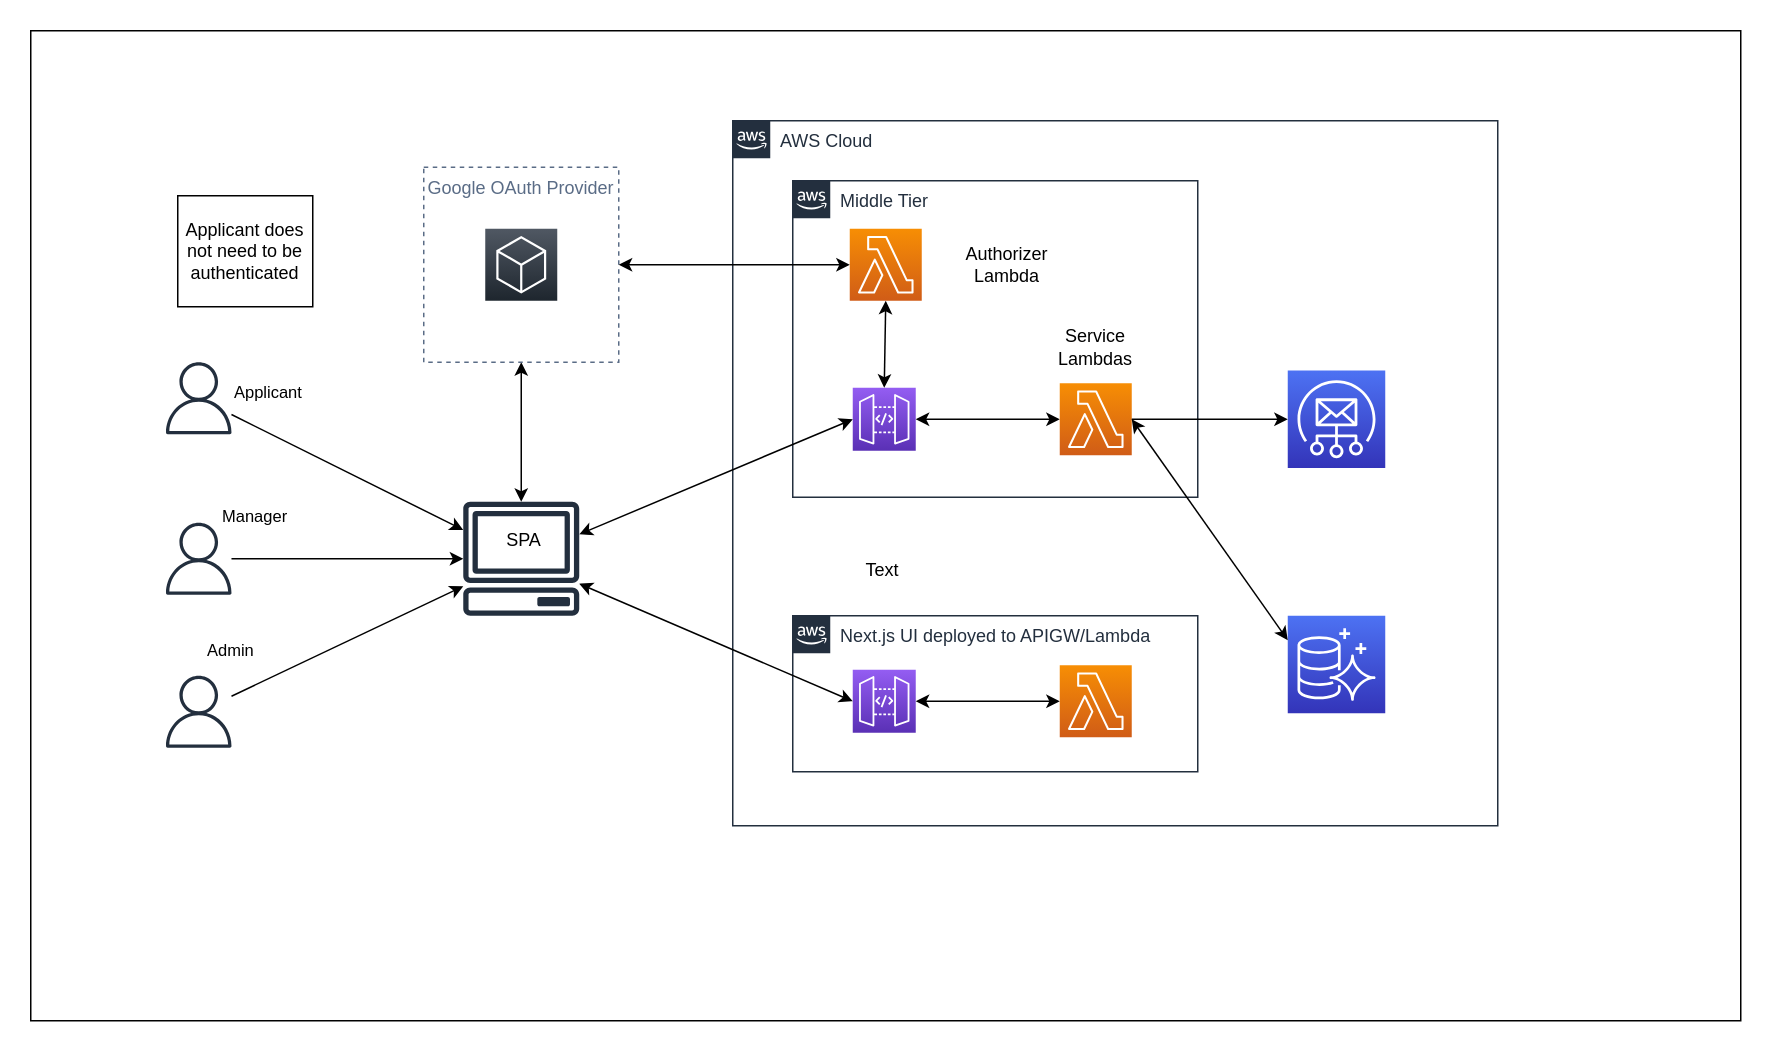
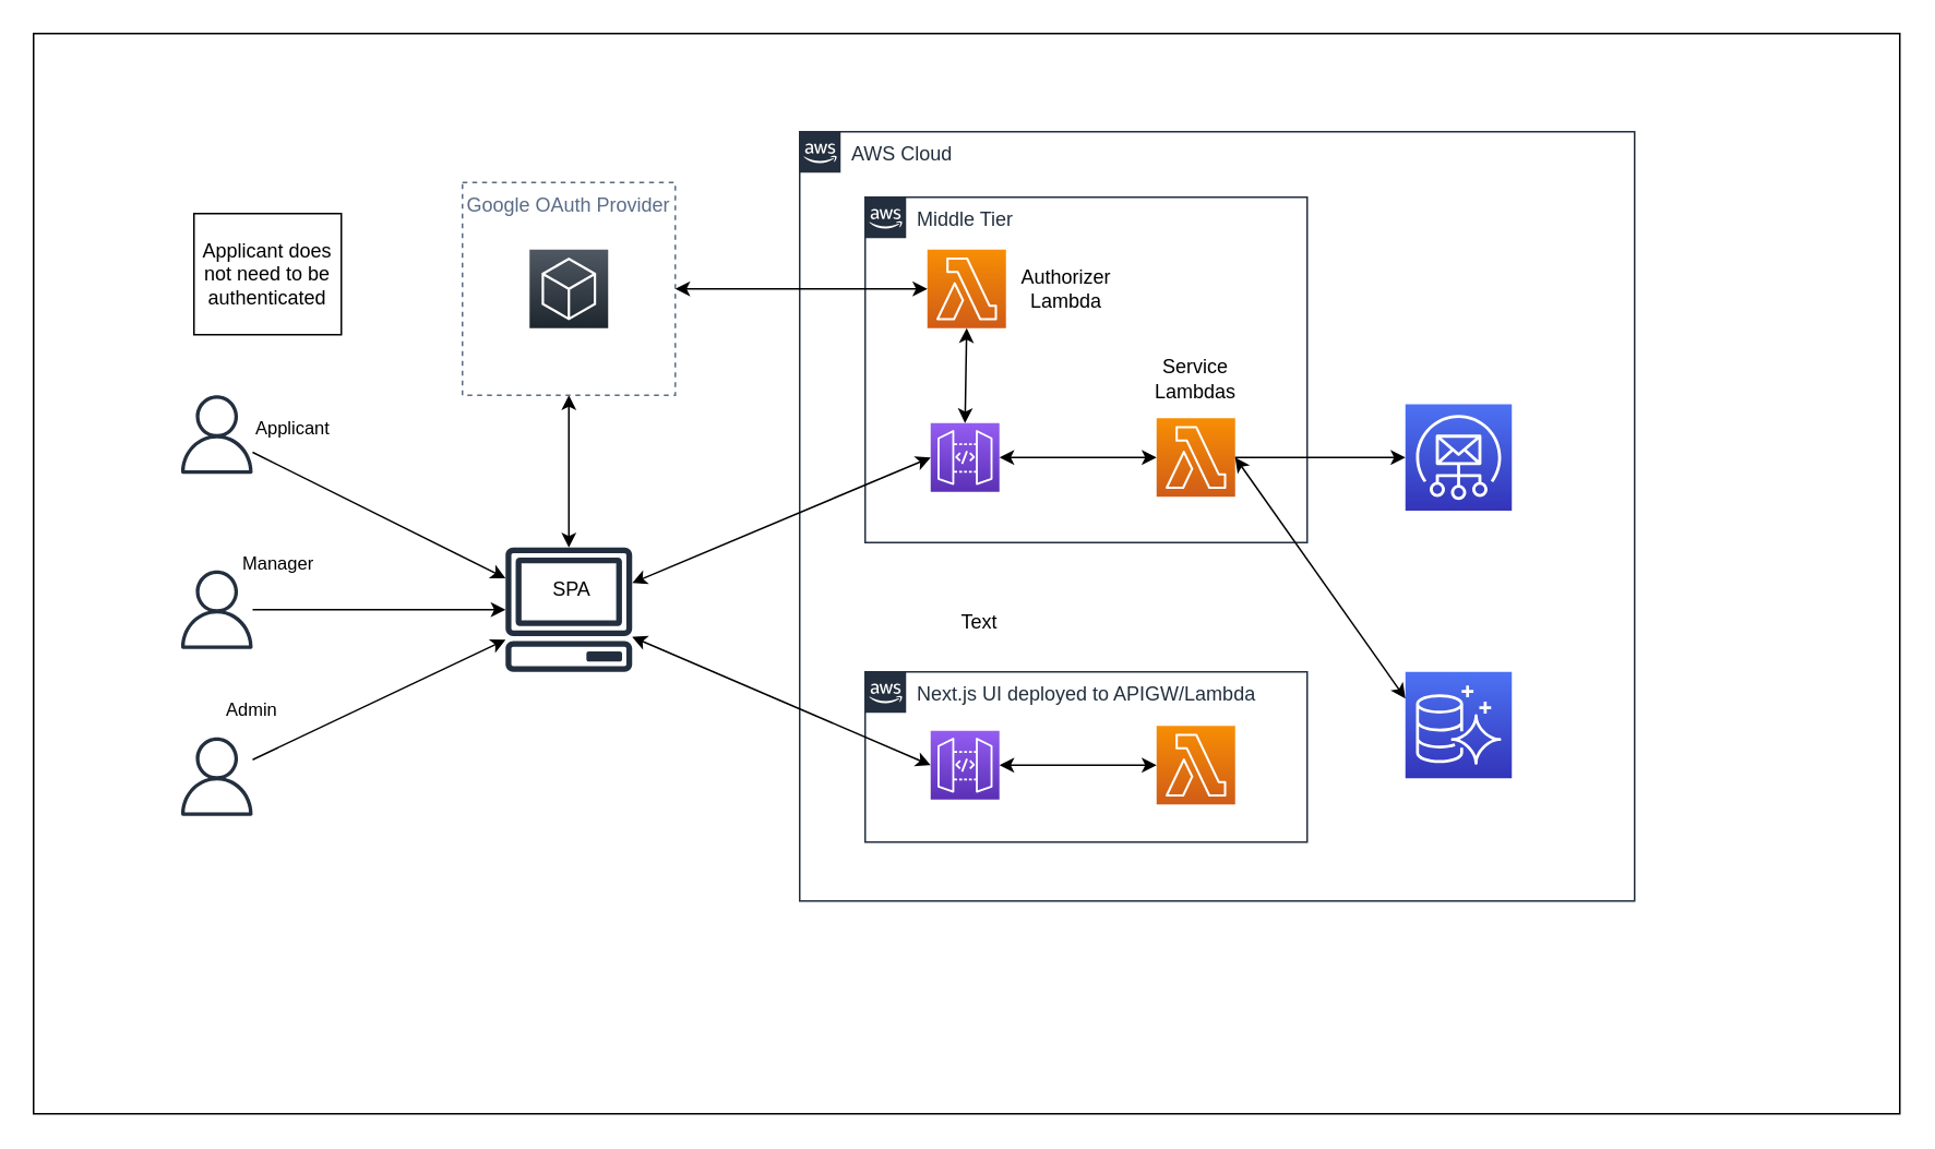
  <mxCell id="0" />
  <mxCell id="1" parent="0" />
  <mxCell id="2" value="" style="rounded=0;whiteSpace=wrap;html=1;fillColor=#ffffff;" parent="1" vertex="1"><mxGeometry x="20" y="20" width="1140" height="660" as="geometry" /></mxCell>
  <mxCell id="3" value="AWS Cloud" style="points=[[0,0],[0.25,0],[0.5,0],[0.75,0],[1,0],[1,0.25],[1,0.5],[1,0.75],[1,1],[0.75,1],[0.5,1],[0.25,1],[0,1],[0,0.75],[0,0.5],[0,0.25]];outlineConnect=0;gradientColor=none;html=1;whiteSpace=wrap;fontSize=12;fontStyle=0;shape=mxgraph.aws4.group;grIcon=mxgraph.aws4.group_aws_cloud_alt;strokeColor=#232F3E;verticalAlign=top;align=left;spacingLeft=30;fontColor=#232F3E;dashed=0;" parent="1" vertex="1"><mxGeometry x="488" y="80" width="510" height="470" as="geometry" /></mxCell>
  <mxCell id="4" value="Middle Tier" style="points=[[0,0],[0.25,0],[0.5,0],[0.75,0],[1,0],[1,0.25],[1,0.5],[1,0.75],[1,1],[0.75,1],[0.5,1],[0.25,1],[0,1],[0,0.75],[0,0.5],[0,0.25]];outlineConnect=0;gradientColor=none;html=1;whiteSpace=wrap;fontSize=12;fontStyle=0;shape=mxgraph.aws4.group;grIcon=mxgraph.aws4.group_aws_cloud_alt;strokeColor=#232F3E;verticalAlign=top;align=left;spacingLeft=30;fontColor=#232F3E;dashed=0;" parent="1" vertex="1"><mxGeometry x="528" y="120" width="270" height="211" as="geometry" /></mxCell>
  <mxCell id="5" value="Next.js UI deployed to APIGW/Lambda" style="points=[[0,0],[0.25,0],[0.5,0],[0.75,0],[1,0],[1,0.25],[1,0.5],[1,0.75],[1,1],[0.75,1],[0.5,1],[0.25,1],[0,1],[0,0.75],[0,0.5],[0,0.25]];outlineConnect=0;gradientColor=none;html=1;whiteSpace=wrap;fontSize=12;fontStyle=0;shape=mxgraph.aws4.group;grIcon=mxgraph.aws4.group_aws_cloud_alt;strokeColor=#232F3E;verticalAlign=top;align=left;spacingLeft=30;fontColor=#232F3E;dashed=0;" parent="1" vertex="1"><mxGeometry x="528" y="410" width="270" height="104" as="geometry" /></mxCell>
  <mxCell id="6" value="" style="points=[[0,0,0],[0.25,0,0],[0.5,0,0],[0.75,0,0],[1,0,0],[0,1,0],[0.25,1,0],[0.5,1,0],[0.75,1,0],[1,1,0],[0,0.25,0],[0,0.5,0],[0,0.75,0],[1,0.25,0],[1,0.5,0],[1,0.75,0]];outlineConnect=0;fontColor=#232F3E;gradientColor=#945DF2;gradientDirection=north;fillColor=#5A30B5;strokeColor=#ffffff;dashed=0;verticalLabelPosition=bottom;verticalAlign=top;align=center;html=1;fontSize=12;fontStyle=0;aspect=fixed;shape=mxgraph.aws4.resourceIcon;resIcon=mxgraph.aws4.api_gateway;" parent="1" vertex="1"><mxGeometry x="568" y="446" width="42" height="42" as="geometry" /></mxCell>
  <mxCell id="7" value="" style="points=[[0,0,0],[0.25,0,0],[0.5,0,0],[0.75,0,0],[1,0,0],[0,1,0],[0.25,1,0],[0.5,1,0],[0.75,1,0],[1,1,0],[0,0.25,0],[0,0.5,0],[0,0.75,0],[1,0.25,0],[1,0.5,0],[1,0.75,0]];outlineConnect=0;fontColor=#232F3E;gradientColor=#4D72F3;gradientDirection=north;fillColor=#3334B9;strokeColor=#ffffff;dashed=0;verticalLabelPosition=bottom;verticalAlign=top;align=center;html=1;fontSize=12;fontStyle=0;aspect=fixed;shape=mxgraph.aws4.resourceIcon;resIcon=mxgraph.aws4.aurora;" parent="1" vertex="1"><mxGeometry x="858" y="410" width="65" height="65" as="geometry" /></mxCell>
  <mxCell id="8" value="" style="points=[[0,0,0],[0.25,0,0],[0.5,0,0],[0.75,0,0],[1,0,0],[0,1,0],[0.25,1,0],[0.5,1,0],[0.75,1,0],[1,1,0],[0,0.25,0],[0,0.5,0],[0,0.75,0],[1,0.25,0],[1,0.5,0],[1,0.75,0]];outlineConnect=0;fontColor=#232F3E;gradientColor=#4D72F3;gradientDirection=north;fillColor=#3334B9;strokeColor=#ffffff;dashed=0;verticalLabelPosition=bottom;verticalAlign=top;align=center;html=1;fontSize=12;fontStyle=0;aspect=fixed;shape=mxgraph.aws4.resourceIcon;resIcon=mxgraph.aws4.simple_email_service;" parent="1" vertex="1"><mxGeometry x="858" y="246.5" width="65" height="65" as="geometry" /></mxCell>
  <mxCell id="9" value="" style="points=[[0,0,0],[0.25,0,0],[0.5,0,0],[0.75,0,0],[1,0,0],[0,1,0],[0.25,1,0],[0.5,1,0],[0.75,1,0],[1,1,0],[0,0.25,0],[0,0.5,0],[0,0.75,0],[1,0.25,0],[1,0.5,0],[1,0.75,0]];outlineConnect=0;fontColor=#232F3E;gradientColor=#F78E04;gradientDirection=north;fillColor=#D05C17;strokeColor=#ffffff;dashed=0;verticalLabelPosition=bottom;verticalAlign=top;align=center;html=1;fontSize=12;fontStyle=0;aspect=fixed;shape=mxgraph.aws4.resourceIcon;resIcon=mxgraph.aws4.lambda;" parent="1" vertex="1"><mxGeometry x="706" y="443" width="48" height="48" as="geometry" /></mxCell>
  <mxCell id="10" value="" style="outlineConnect=0;fontColor=#232F3E;gradientColor=none;fillColor=#232F3E;strokeColor=none;dashed=0;verticalLabelPosition=bottom;verticalAlign=top;align=center;html=1;fontSize=12;fontStyle=0;aspect=fixed;pointerEvents=1;shape=mxgraph.aws4.user;" parent="1" vertex="1"><mxGeometry x="108" y="450" width="48" height="48" as="geometry" /></mxCell>
  <mxCell id="11" value="" style="outlineConnect=0;fontColor=#232F3E;gradientColor=none;fillColor=#232F3E;strokeColor=none;dashed=0;verticalLabelPosition=bottom;verticalAlign=top;align=center;html=1;fontSize=12;fontStyle=0;aspect=fixed;pointerEvents=1;shape=mxgraph.aws4.user;" parent="1" vertex="1"><mxGeometry x="108" y="348" width="48" height="48" as="geometry" /></mxCell>
  <mxCell id="12" value="" style="outlineConnect=0;fontColor=#232F3E;gradientColor=none;fillColor=#232F3E;strokeColor=none;dashed=0;verticalLabelPosition=bottom;verticalAlign=top;align=center;html=1;fontSize=12;fontStyle=0;aspect=fixed;pointerEvents=1;shape=mxgraph.aws4.user;" parent="1" vertex="1"><mxGeometry x="108" y="241" width="48" height="48" as="geometry" /></mxCell>
  <mxCell id="13" value="" style="endArrow=classic;html=1;" parent="1" source="12" target="21" edge="1"><mxGeometry relative="1" as="geometry"><mxPoint x="218" y="208.58" as="sourcePoint" /><mxPoint x="378" y="208.58" as="targetPoint" /></mxGeometry></mxCell>
  <mxCell id="14" value="Applicant" style="edgeLabel;resizable=0;html=1;align=left;verticalAlign=bottom;" parent="13" connectable="0" vertex="1"><mxGeometry x="-1" relative="1" as="geometry"><mxPoint y="-7" as="offset" /></mxGeometry></mxCell>
  <mxCell id="15" value="" style="endArrow=classic;html=1;" parent="1" source="11" target="21" edge="1"><mxGeometry relative="1" as="geometry"><mxPoint x="218" y="411" as="sourcePoint" /><mxPoint x="368" y="150" as="targetPoint" /></mxGeometry></mxCell>
  <mxCell id="16" value="Manager" style="edgeLabel;resizable=0;html=1;align=left;verticalAlign=bottom;" parent="15" connectable="0" vertex="1"><mxGeometry x="-1" relative="1" as="geometry"><mxPoint x="-8" y="-20" as="offset" /></mxGeometry></mxCell>
  <mxCell id="17" value="" style="endArrow=classic;html=1;" parent="1" source="10" target="21" edge="1"><mxGeometry relative="1" as="geometry"><mxPoint x="268" y="460" as="sourcePoint" /><mxPoint x="428" y="460" as="targetPoint" /></mxGeometry></mxCell>
  <mxCell id="18" value="Admin" style="edgeLabel;resizable=0;html=1;align=left;verticalAlign=bottom;" parent="17" connectable="0" vertex="1"><mxGeometry x="-1" relative="1" as="geometry"><mxPoint x="-18" y="-23" as="offset" /></mxGeometry></mxCell>
  <mxCell id="19" value="" style="endArrow=classic;startArrow=classic;html=1;exitX=0;exitY=0.5;exitDx=0;exitDy=0;exitPerimeter=0;entryX=1;entryY=0.5;entryDx=0;entryDy=0;entryPerimeter=0;" parent="1" source="29" target="28" edge="1"><mxGeometry width="50" height="50" relative="1" as="geometry"><mxPoint x="457" y="404" as="sourcePoint" /><mxPoint x="457" y="328" as="targetPoint" /></mxGeometry></mxCell>
  <mxCell id="20" value="" style="group" parent="1" vertex="1" connectable="0"><mxGeometry x="308" y="334" width="78" height="76" as="geometry" /></mxCell>
  <mxCell id="21" value="" style="outlineConnect=0;fontColor=#232F3E;gradientColor=none;fillColor=#232F3E;strokeColor=none;dashed=0;verticalLabelPosition=bottom;verticalAlign=top;align=center;html=1;fontSize=12;fontStyle=0;aspect=fixed;pointerEvents=1;shape=mxgraph.aws4.client;" parent="20" vertex="1"><mxGeometry width="78" height="76" as="geometry" /></mxCell>
  <mxCell id="22" value="SPA" style="text;html=1;strokeColor=none;fillColor=none;align=center;verticalAlign=middle;whiteSpace=wrap;rounded=0;" parent="20" vertex="1"><mxGeometry x="21" y="16" width="40" height="20" as="geometry" /></mxCell>
  <mxCell id="23" value="" style="endArrow=classic;html=1;entryX=0;entryY=0.5;entryDx=0;entryDy=0;entryPerimeter=0;startArrow=classic;startFill=1;" parent="1" source="21" target="6" edge="1"><mxGeometry width="50" height="50" relative="1" as="geometry"><mxPoint x="488" y="230" as="sourcePoint" /><mxPoint x="538" y="180" as="targetPoint" /></mxGeometry></mxCell>
  <mxCell id="24" value="" style="endArrow=classic;startArrow=classic;html=1;entryX=0.5;entryY=1;entryDx=0;entryDy=0;" parent="1" source="21" target="26" edge="1"><mxGeometry width="50" height="50" relative="1" as="geometry"><mxPoint x="488" y="230" as="sourcePoint" /><mxPoint x="538" y="180" as="targetPoint" /></mxGeometry></mxCell>
  <mxCell id="25" value="" style="group" parent="1" vertex="1" connectable="0"><mxGeometry x="282" y="111" width="130" height="130" as="geometry" /></mxCell>
  <mxCell id="26" value="Google OAuth Provider" style="fillColor=none;strokeColor=#5A6C86;dashed=1;verticalAlign=top;fontStyle=0;fontColor=#5A6C86;" parent="25" vertex="1"><mxGeometry width="130" height="130" as="geometry" /></mxCell>
  <mxCell id="27" value="" style="points=[[0,0,0],[0.25,0,0],[0.5,0,0],[0.75,0,0],[1,0,0],[0,1,0],[0.25,1,0],[0.5,1,0],[0.75,1,0],[1,1,0],[0,0.25,0],[0,0.5,0],[0,0.75,0],[1,0.25,0],[1,0.5,0],[1,0.75,0]];gradientDirection=north;outlineConnect=0;fontColor=#232F3E;gradientColor=#505863;fillColor=#1E262E;strokeColor=#ffffff;dashed=0;verticalLabelPosition=bottom;verticalAlign=top;align=center;html=1;fontSize=12;fontStyle=0;aspect=fixed;shape=mxgraph.aws4.resourceIcon;resIcon=mxgraph.aws4.general;" parent="25" vertex="1"><mxGeometry x="41" y="41" width="48" height="48" as="geometry" /></mxCell>
  <mxCell id="28" value="" style="points=[[0,0,0],[0.25,0,0],[0.5,0,0],[0.75,0,0],[1,0,0],[0,1,0],[0.25,1,0],[0.5,1,0],[0.75,1,0],[1,1,0],[0,0.25,0],[0,0.5,0],[0,0.75,0],[1,0.25,0],[1,0.5,0],[1,0.75,0]];outlineConnect=0;fontColor=#232F3E;gradientColor=#945DF2;gradientDirection=north;fillColor=#5A30B5;strokeColor=#ffffff;dashed=0;verticalLabelPosition=bottom;verticalAlign=top;align=center;html=1;fontSize=12;fontStyle=0;aspect=fixed;shape=mxgraph.aws4.resourceIcon;resIcon=mxgraph.aws4.api_gateway;" parent="1" vertex="1"><mxGeometry x="568" y="258" width="42" height="42" as="geometry" /></mxCell>
  <mxCell id="29" value="" style="points=[[0,0,0],[0.25,0,0],[0.5,0,0],[0.75,0,0],[1,0,0],[0,1,0],[0.25,1,0],[0.5,1,0],[0.75,1,0],[1,1,0],[0,0.25,0],[0,0.5,0],[0,0.75,0],[1,0.25,0],[1,0.5,0],[1,0.75,0]];outlineConnect=0;fontColor=#232F3E;gradientColor=#F78E04;gradientDirection=north;fillColor=#D05C17;strokeColor=#ffffff;dashed=0;verticalLabelPosition=bottom;verticalAlign=top;align=center;html=1;fontSize=12;fontStyle=0;aspect=fixed;shape=mxgraph.aws4.resourceIcon;resIcon=mxgraph.aws4.lambda;" parent="1" vertex="1"><mxGeometry x="706" y="255" width="48" height="48" as="geometry" /></mxCell>
  <mxCell id="30" value="" style="endArrow=classic;html=1;entryX=0;entryY=0.5;entryDx=0;entryDy=0;entryPerimeter=0;startArrow=classic;startFill=1;" parent="1" source="21" target="28" edge="1"><mxGeometry width="50" height="50" relative="1" as="geometry"><mxPoint x="395.812" y="366.831" as="sourcePoint" /><mxPoint x="578" y="474" as="targetPoint" /></mxGeometry></mxCell>
  <mxCell id="31" value="" style="endArrow=classic;html=1;entryX=0;entryY=0.5;entryDx=0;entryDy=0;entryPerimeter=0;exitX=1;exitY=0.5;exitDx=0;exitDy=0;exitPerimeter=0;" parent="1" source="29" target="8" edge="1"><mxGeometry width="50" height="50" relative="1" as="geometry"><mxPoint x="488" y="230" as="sourcePoint" /><mxPoint x="538" y="180" as="targetPoint" /></mxGeometry></mxCell>
  <mxCell id="32" value="" style="endArrow=classic;startArrow=classic;html=1;exitX=0;exitY=0.25;exitDx=0;exitDy=0;exitPerimeter=0;entryX=1;entryY=0.5;entryDx=0;entryDy=0;entryPerimeter=0;" parent="1" source="7" target="29" edge="1"><mxGeometry width="50" height="50" relative="1" as="geometry"><mxPoint x="668" y="289" as="sourcePoint" /><mxPoint x="620" y="289" as="targetPoint" /></mxGeometry></mxCell>
  <mxCell id="33" value="" style="endArrow=classic;startArrow=classic;html=1;exitX=0;exitY=0.5;exitDx=0;exitDy=0;exitPerimeter=0;entryX=1;entryY=0.5;entryDx=0;entryDy=0;entryPerimeter=0;" parent="1" source="9" target="6" edge="1"><mxGeometry width="50" height="50" relative="1" as="geometry"><mxPoint x="716" y="289" as="sourcePoint" /><mxPoint x="620" y="289" as="targetPoint" /></mxGeometry></mxCell>
  <mxCell id="34" value="" style="points=[[0,0,0],[0.25,0,0],[0.5,0,0],[0.75,0,0],[1,0,0],[0,1,0],[0.25,1,0],[0.5,1,0],[0.75,1,0],[1,1,0],[0,0.25,0],[0,0.5,0],[0,0.75,0],[1,0.25,0],[1,0.5,0],[1,0.75,0]];outlineConnect=0;fontColor=#232F3E;gradientColor=#F78E04;gradientDirection=north;fillColor=#D05C17;strokeColor=#ffffff;dashed=0;verticalLabelPosition=bottom;verticalAlign=top;align=center;html=1;fontSize=12;fontStyle=0;aspect=fixed;shape=mxgraph.aws4.resourceIcon;resIcon=mxgraph.aws4.lambda;" parent="1" vertex="1"><mxGeometry x="566" y="152" width="48" height="48" as="geometry" /></mxCell>
  <mxCell id="35" value="" style="endArrow=classic;startArrow=classic;html=1;entryX=0.5;entryY=0;entryDx=0;entryDy=0;entryPerimeter=0;exitX=0.5;exitY=1;exitDx=0;exitDy=0;exitPerimeter=0;" parent="1" source="34" target="28" edge="1"><mxGeometry width="50" height="50" relative="1" as="geometry"><mxPoint x="716" y="289" as="sourcePoint" /><mxPoint x="620" y="289" as="targetPoint" /></mxGeometry></mxCell>
  <mxCell id="36" value="" style="endArrow=classic;startArrow=classic;html=1;entryX=0;entryY=0.5;entryDx=0;entryDy=0;entryPerimeter=0;exitX=1;exitY=0.5;exitDx=0;exitDy=0;" parent="1" source="26" target="34" edge="1"><mxGeometry width="50" height="50" relative="1" as="geometry"><mxPoint x="600" y="210" as="sourcePoint" /><mxPoint x="599" y="268" as="targetPoint" /></mxGeometry></mxCell>
- <mxCell id="37" value="Authorizer&lt;br&gt;Lambda" style="text;html=1;strokeColor=none;fillColor=none;align=center;verticalAlign=middle;whiteSpace=wrap;rounded=0;" parent="1" vertex="1"><mxGeometry x="651" y="166" width="40" height="20" as="geometry" /></mxCell>
+ <mxCell id="37" value="Authorizer&lt;br&gt;Lambda" style="text;html=1;strokeColor=none;fillColor=none;align=center;verticalAlign=middle;whiteSpace=wrap;rounded=0;" parent="1" vertex="1"><mxGeometry x="631" y="166" width="40" height="20" as="geometry" /></mxCell>
  <mxCell id="38" value="Service&lt;br&gt;Lambdas" style="text;html=1;strokeColor=none;fillColor=none;align=center;verticalAlign=middle;whiteSpace=wrap;rounded=0;" parent="1" vertex="1"><mxGeometry x="710" y="221" width="40" height="20" as="geometry" /></mxCell>
- <mxCell id="39" value="Text" style="text;html=1;strokeColor=none;fillColor=none;align=center;verticalAlign=middle;whiteSpace=wrap;rounded=0;" vertex="1" parent="1"><mxGeometry x="568" y="370" width="40" height="20" as="geometry" /></mxCell>
+ <mxCell id="39" value="Text" style="text;html=1;strokeColor=none;fillColor=none;align=center;verticalAlign=middle;whiteSpace=wrap;rounded=0;" vertex="1" parent="1"><mxGeometry x="578" y="370" width="40" height="20" as="geometry" /></mxCell>
  <mxCell id="40" value="Applicant does not need to be authenticated" style="text;html=1;fillColor=none;align=center;verticalAlign=middle;whiteSpace=wrap;rounded=0;strokeColor=#000000;" vertex="1" parent="1"><mxGeometry x="118" y="130" width="90" height="74" as="geometry" /></mxCell>
